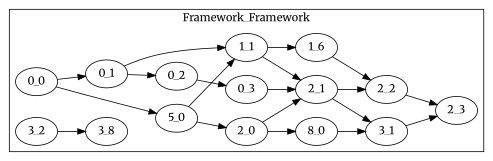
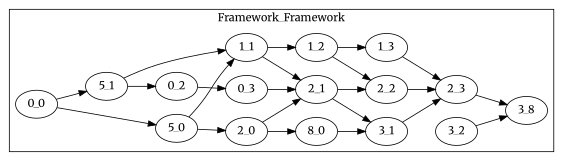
  digraph {
    fontname=Merriweather
    rankdir=LR
    node [fontname=Merriweather]
    edge [fontname=Merriweather]
    n1 [label="0_0"]
    n2 [label="5_0"]
-   n3 [label="0_1"]
+   n3 [label="5_1"]
    n4 [label="1_1"]
    n5 [label="2_0"]
    n6 [label="0_2"]
-   n7 [label="1_6"]
+   n7 [label="1_2"]
    n8 [label="2_1"]
    n9 [label="0_3"]
+   n10 [label="1_3"]
    n11 [label="2_2"]
    n12 [label="2_3"]
    n13 [label="8_0"]
    n14 [label="3_1"]
    n15 [label="3_2"]
    n16 [label="3_8"]
    subgraph cluster_1 {
      label=Framework_Framework
      n1
      n2
      n3
      n4
      n5
      n6
      n7
      n8
      n9
+     n10
      n11
      n12
      n13
      n14
      n15
      n16
    }
    n1 -> n2
    n1 -> n3
    n2 -> n4
    n2 -> n5
    n3 -> n4
    n3 -> n6
    n4 -> n7
    n4 -> n8
    n5 -> n8
    n5 -> n13
    n6 -> n9
+   n7 -> n10
    n7 -> n11
    n8 -> n11
    n8 -> n14
    n9 -> n8
+   n10 -> n12
    n11 -> n12
+   n12 -> n16
    n13 -> n14
    n14 -> n12
    n15 -> n16
  }
